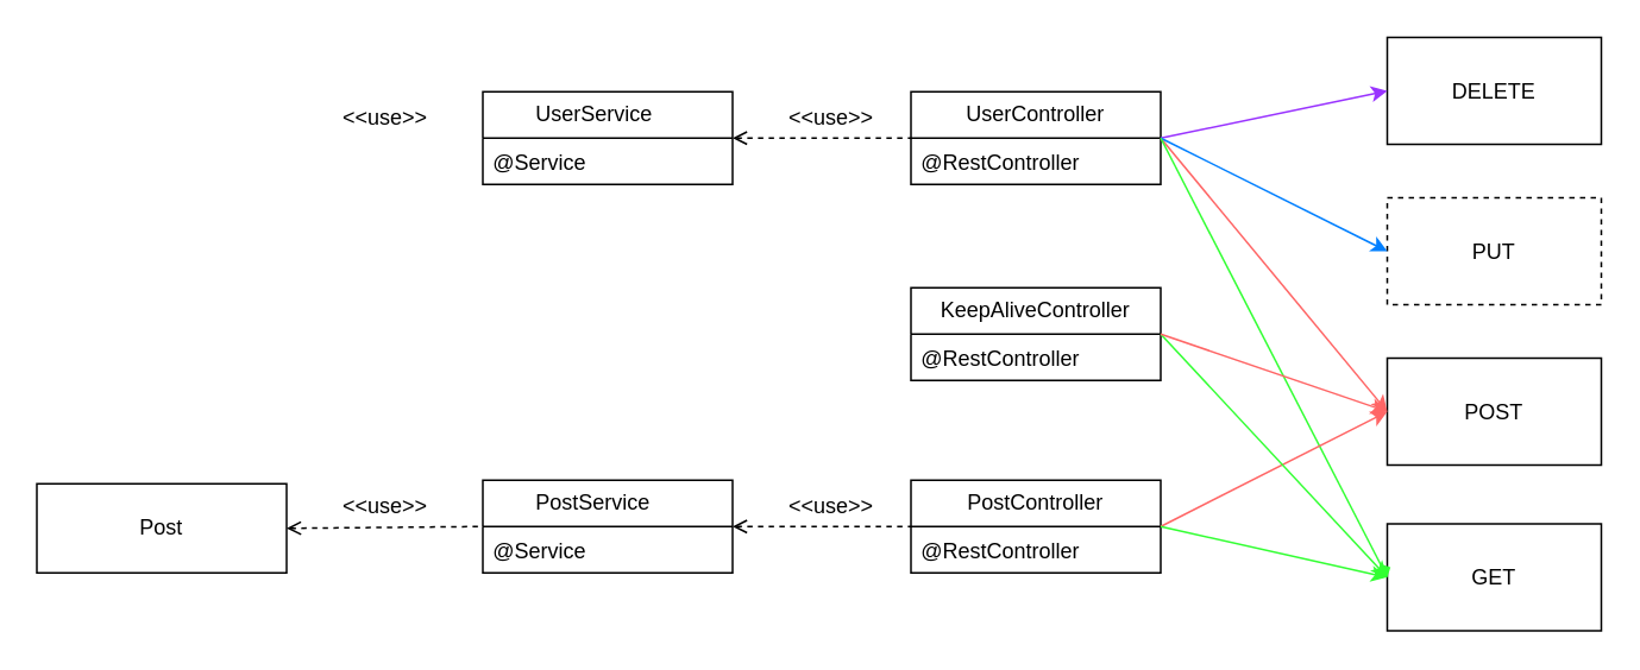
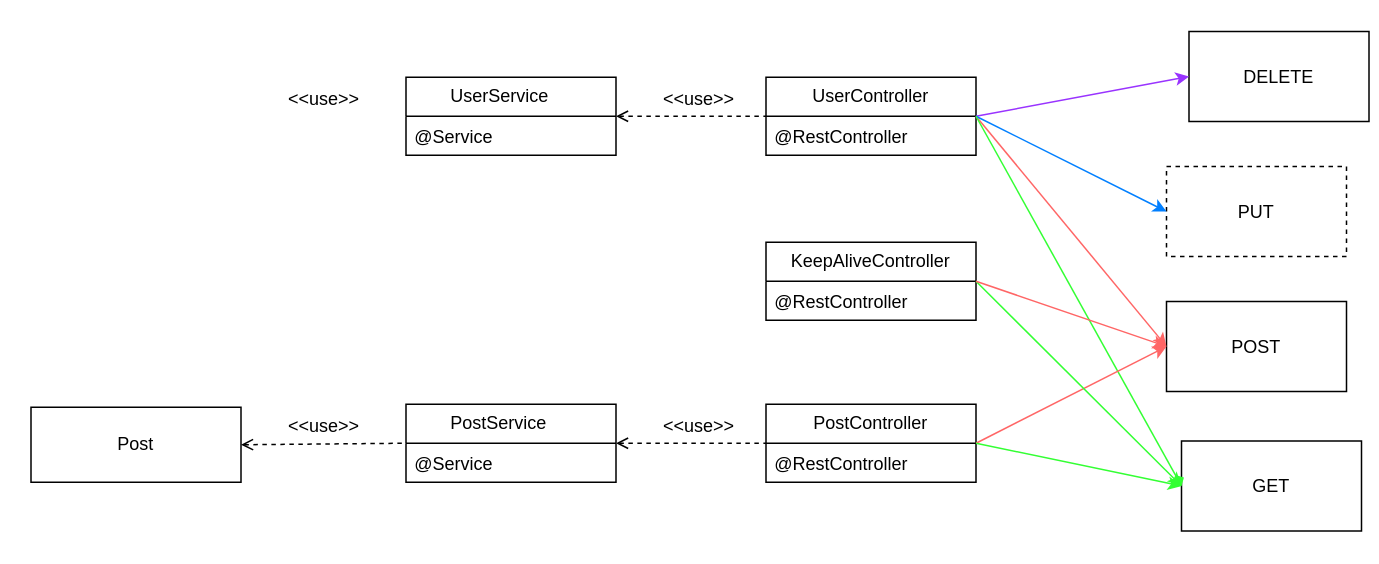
  <mxCell id="0" />
  <mxCell id="1" parent="0" />
  <mxCell id="2" value="UserService&lt;span style=&quot;white-space: pre;&quot;&gt;&#09;&lt;/span&gt;" style="swimlane;fontStyle=0;childLayout=stackLayout;horizontal=1;startSize=26;fillColor=none;horizontalStack=0;resizeParent=1;resizeParentMax=0;resizeLast=0;collapsible=1;marginBottom=0;whiteSpace=wrap;html=1;" parent="1" vertex="1"><mxGeometry x="270" y="51" width="140" height="52" as="geometry" /></mxCell>
  <mxCell id="3" value="@Service" style="text;strokeColor=none;fillColor=none;align=left;verticalAlign=top;spacingLeft=4;spacingRight=4;overflow=hidden;rotatable=0;points=[[0,0.5],[1,0.5]];portConstraint=eastwest;whiteSpace=wrap;html=1;" parent="2" vertex="1"><mxGeometry y="26" width="140" height="26" as="geometry" /></mxCell>
  <mxCell id="4" value="KeepAliveController" style="swimlane;fontStyle=0;childLayout=stackLayout;horizontal=1;startSize=26;fillColor=none;horizontalStack=0;resizeParent=1;resizeParentMax=0;resizeLast=0;collapsible=1;marginBottom=0;whiteSpace=wrap;html=1;" parent="1" vertex="1"><mxGeometry x="510" y="161" width="140" height="52" as="geometry"><mxRectangle x="110" y="360" width="140" height="30" as="alternateBounds" /></mxGeometry></mxCell>
  <mxCell id="5" value="@RestController" style="text;strokeColor=none;fillColor=none;align=left;verticalAlign=top;spacingLeft=4;spacingRight=4;overflow=hidden;rotatable=0;points=[[0,0.5],[1,0.5]];portConstraint=eastwest;whiteSpace=wrap;html=1;" parent="4" vertex="1"><mxGeometry y="26" width="140" height="26" as="geometry" /></mxCell>
  <mxCell id="6" value="UserController" style="swimlane;fontStyle=0;childLayout=stackLayout;horizontal=1;startSize=26;fillColor=none;horizontalStack=0;resizeParent=1;resizeParentMax=0;resizeLast=0;collapsible=1;marginBottom=0;whiteSpace=wrap;html=1;" parent="1" vertex="1"><mxGeometry x="510" y="51" width="140" height="52" as="geometry" /></mxCell>
  <mxCell id="7" value="@RestController" style="text;strokeColor=none;fillColor=none;align=left;verticalAlign=top;spacingLeft=4;spacingRight=4;overflow=hidden;rotatable=0;points=[[0,0.5],[1,0.5]];portConstraint=eastwest;whiteSpace=wrap;html=1;" parent="6" vertex="1"><mxGeometry y="26" width="140" height="26" as="geometry" /></mxCell>
  <mxCell id="8" value="PostService&lt;span style=&quot;white-space: pre;&quot;&gt;&#09;&lt;/span&gt;" style="swimlane;fontStyle=0;childLayout=stackLayout;horizontal=1;startSize=26;fillColor=none;horizontalStack=0;resizeParent=1;resizeParentMax=0;resizeLast=0;collapsible=1;marginBottom=0;whiteSpace=wrap;html=1;" parent="1" vertex="1"><mxGeometry x="270" y="269" width="140" height="52" as="geometry" /></mxCell>
  <mxCell id="9" value="@Service" style="text;strokeColor=none;fillColor=none;align=left;verticalAlign=top;spacingLeft=4;spacingRight=4;overflow=hidden;rotatable=0;points=[[0,0.5],[1,0.5]];portConstraint=eastwest;whiteSpace=wrap;html=1;" parent="8" vertex="1"><mxGeometry y="26" width="140" height="26" as="geometry" /></mxCell>
  <mxCell id="10" value="PostController" style="swimlane;fontStyle=0;childLayout=stackLayout;horizontal=1;startSize=26;fillColor=none;horizontalStack=0;resizeParent=1;resizeParentMax=0;resizeLast=0;collapsible=1;marginBottom=0;whiteSpace=wrap;html=1;" parent="1" vertex="1"><mxGeometry x="510" y="269" width="140" height="52" as="geometry" /></mxCell>
  <mxCell id="11" value="@RestController" style="text;strokeColor=none;fillColor=none;align=left;verticalAlign=top;spacingLeft=4;spacingRight=4;overflow=hidden;rotatable=0;points=[[0,0.5],[1,0.5]];portConstraint=eastwest;whiteSpace=wrap;html=1;" parent="10" vertex="1"><mxGeometry y="26" width="140" height="26" as="geometry" /></mxCell>
  <mxCell id="12" value="Post" style="html=1;whiteSpace=wrap;" parent="1" vertex="1"><mxGeometry x="20" y="271" width="140" height="50" as="geometry" /></mxCell>
  <mxCell id="13" value="PUT" style="rounded=0;whiteSpace=wrap;html=1;dashed=1;" vertex="1" parent="1"><mxGeometry x="777" y="110.5" width="120" height="60" as="geometry" /></mxCell>
  <mxCell id="14" value="POST" style="rounded=0;whiteSpace=wrap;html=1;" vertex="1" parent="1"><mxGeometry x="777" y="200.5" width="120" height="60" as="geometry" /></mxCell>
- <mxCell id="15" value="GET" style="rounded=0;whiteSpace=wrap;html=1;" vertex="1" parent="1"><mxGeometry x="777" y="293.5" width="120" height="60" as="geometry" /></mxCell>
- <mxCell id="16" value="DELETE" style="rounded=0;whiteSpace=wrap;html=1;" vertex="1" parent="1"><mxGeometry x="777" y="20.5" width="120" height="60" as="geometry" /></mxCell>
+ <mxCell id="15" value="GET" style="rounded=0;whiteSpace=wrap;html=1;" vertex="1" parent="1"><mxGeometry x="787" y="293.5" width="120" height="60" as="geometry" /></mxCell>
+ <mxCell id="16" value="DELETE" style="rounded=0;whiteSpace=wrap;html=1;" vertex="1" parent="1"><mxGeometry x="792" y="20.5" width="120" height="60" as="geometry" /></mxCell>
  <mxCell id="17" value="" style="endArrow=none;html=1;rounded=0;entryX=0;entryY=0.5;entryDx=0;entryDy=0;exitX=1;exitY=0.5;exitDx=0;exitDy=0;dashed=1;startArrow=open;startFill=0;endFill=0;" edge="1" parent="1" source="2" target="6"><mxGeometry width="50" height="50" relative="1" as="geometry"><mxPoint x="240" y="87" as="sourcePoint" /><mxPoint x="280" y="87" as="targetPoint" /></mxGeometry></mxCell>
  <mxCell id="18" value="" style="endArrow=none;html=1;rounded=0;entryX=0;entryY=0.5;entryDx=0;entryDy=0;exitX=1;exitY=0.5;exitDx=0;exitDy=0;endFill=0;startArrow=open;startFill=0;dashed=1;" edge="1" parent="1" source="12" target="8"><mxGeometry width="50" height="50" relative="1" as="geometry"><mxPoint x="230" y="257" as="sourcePoint" /><mxPoint x="270" y="257" as="targetPoint" /></mxGeometry></mxCell>
  <mxCell id="19" value="" style="endArrow=none;html=1;rounded=0;entryX=0;entryY=0.5;entryDx=0;entryDy=0;exitX=1;exitY=0.5;exitDx=0;exitDy=0;startArrow=open;startFill=0;endFill=0;dashed=1;" edge="1" parent="1" source="8" target="10"><mxGeometry width="50" height="50" relative="1" as="geometry"><mxPoint x="410" y="257" as="sourcePoint" /><mxPoint x="450" y="257" as="targetPoint" /></mxGeometry></mxCell>
  <mxCell id="20" value="" style="endArrow=classic;html=1;rounded=0;entryX=0;entryY=0.5;entryDx=0;entryDy=0;exitX=1;exitY=0.5;exitDx=0;exitDy=0;strokeColor=#FF6666;" edge="1" parent="1" source="6" target="14"><mxGeometry width="50" height="50" relative="1" as="geometry"><mxPoint x="670" y="21" as="sourcePoint" /><mxPoint x="730" y="111" as="targetPoint" /></mxGeometry></mxCell>
  <mxCell id="21" value="" style="endArrow=classic;html=1;rounded=0;entryX=0;entryY=0.5;entryDx=0;entryDy=0;exitX=1;exitY=0.5;exitDx=0;exitDy=0;strokeColor=#9933FF;" edge="1" parent="1" source="6" target="16"><mxGeometry width="50" height="50" relative="1" as="geometry"><mxPoint x="500" y="171" as="sourcePoint" /><mxPoint x="730" y="111" as="targetPoint" /></mxGeometry></mxCell>
  <mxCell id="22" value="" style="endArrow=classic;html=1;rounded=0;entryX=0;entryY=0.5;entryDx=0;entryDy=0;exitX=1;exitY=0.5;exitDx=0;exitDy=0;strokeColor=#007FFF;" edge="1" parent="1" source="6" target="13"><mxGeometry width="50" height="50" relative="1" as="geometry"><mxPoint x="570" y="141" as="sourcePoint" /><mxPoint x="730" y="111" as="targetPoint" /></mxGeometry></mxCell>
  <mxCell id="23" value="" style="endArrow=diamond;html=1;rounded=0;entryX=0;entryY=0.5;entryDx=0;entryDy=0;exitX=1;exitY=0.5;exitDx=0;exitDy=0;strokeColor=#33FF33;" edge="1" parent="1" source="6" target="15"><mxGeometry width="50" height="50" relative="1" as="geometry"><mxPoint x="580" y="111" as="sourcePoint" /><mxPoint x="730" y="111" as="targetPoint" /></mxGeometry></mxCell>
  <mxCell id="24" value="" style="endArrow=classic;html=1;rounded=0;exitX=1;exitY=0.5;exitDx=0;exitDy=0;entryX=0;entryY=0.5;entryDx=0;entryDy=0;strokeColor=#FF6666;" edge="1" parent="1" source="10" target="14"><mxGeometry width="50" height="50" relative="1" as="geometry"><mxPoint x="530" y="291" as="sourcePoint" /><mxPoint x="580" y="241" as="targetPoint" /></mxGeometry></mxCell>
  <mxCell id="25" value="" style="endArrow=classic;html=1;rounded=0;entryX=0;entryY=0.5;entryDx=0;entryDy=0;exitX=1;exitY=0.5;exitDx=0;exitDy=0;strokeColor=#33FF33;" edge="1" parent="1" source="10" target="15"><mxGeometry width="50" height="50" relative="1" as="geometry"><mxPoint x="530" y="291" as="sourcePoint" /><mxPoint x="580" y="241" as="targetPoint" /></mxGeometry></mxCell>
  <mxCell id="26" value="" style="endArrow=classic;html=1;rounded=0;entryX=0;entryY=0.5;entryDx=0;entryDy=0;exitX=1;exitY=0.5;exitDx=0;exitDy=0;strokeColor=#33FF33;" edge="1" parent="1" source="4" target="15"><mxGeometry width="50" height="50" relative="1" as="geometry"><mxPoint x="430" y="251" as="sourcePoint" /><mxPoint x="480" y="201" as="targetPoint" /></mxGeometry></mxCell>
  <mxCell id="27" value="" style="endArrow=classic;html=1;rounded=0;entryX=0;entryY=0.5;entryDx=0;entryDy=0;exitX=1;exitY=0.5;exitDx=0;exitDy=0;strokeColor=#FF6666;" edge="1" parent="1" source="4" target="14"><mxGeometry width="50" height="50" relative="1" as="geometry"><mxPoint x="430" y="251" as="sourcePoint" /><mxPoint x="480" y="201" as="targetPoint" /></mxGeometry></mxCell>
  <mxCell id="28" value="&amp;lt;&amp;lt;use&amp;gt;&amp;gt;" style="text;html=1;align=center;verticalAlign=middle;resizable=0;points=[];autosize=1;strokeColor=none;fillColor=none;" vertex="1" parent="1"><mxGeometry x="180" y="51" width="70" height="30" as="geometry" /></mxCell>
  <mxCell id="29" value="&amp;lt;&amp;lt;use&amp;gt;&amp;gt;" style="text;html=1;align=center;verticalAlign=middle;resizable=0;points=[];autosize=1;strokeColor=none;fillColor=none;" vertex="1" parent="1"><mxGeometry x="180" y="269" width="70" height="30" as="geometry" /></mxCell>
  <mxCell id="30" value="&amp;lt;&amp;lt;use&amp;gt;&amp;gt;" style="text;html=1;align=center;verticalAlign=middle;resizable=0;points=[];autosize=1;strokeColor=none;fillColor=none;" vertex="1" parent="1"><mxGeometry x="430" y="269" width="70" height="30" as="geometry" /></mxCell>
  <mxCell id="31" value="&amp;lt;&amp;lt;use&amp;gt;&amp;gt;" style="text;html=1;align=center;verticalAlign=middle;resizable=0;points=[];autosize=1;strokeColor=none;fillColor=none;" vertex="1" parent="1"><mxGeometry x="430" y="51" width="70" height="30" as="geometry" /></mxCell>
